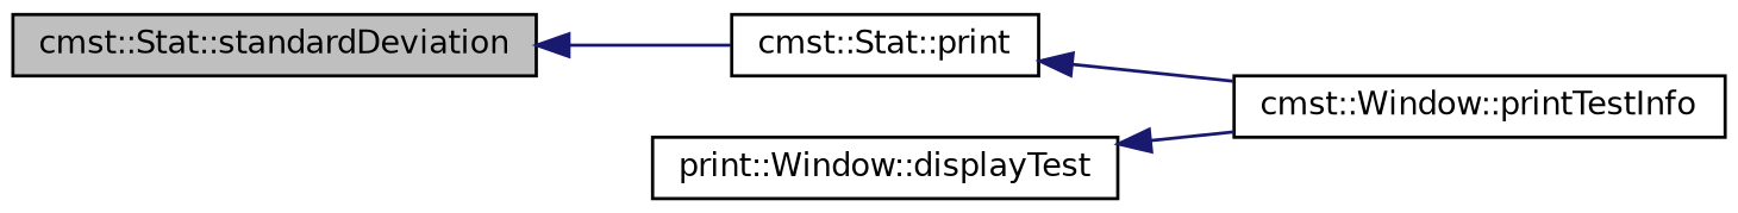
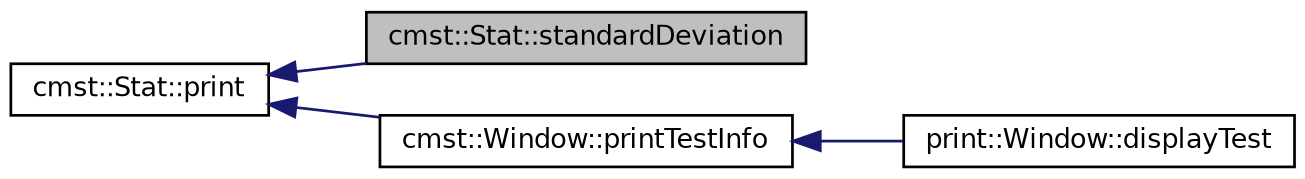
  digraph {
    rankdir=LR
    node [color=black fillcolor=white fontname=Helvetica fontsize=10 shape=record style=filled]
    edge [color=midnightblue dir=back fontname=Helvetica fontsize=10 labelfontname=Helvetica labelfontsize=10 style=solid]
    n1 [fillcolor=grey75 fontcolor=black height=0.2 label="cmst::Stat::standardDeviation" width=0.4]
    n2 [height=0.2 label="cmst::Stat::print" width=0.4]
    n3 [height=0.2 label="cmst::Window::printTestInfo" width=0.4]
    n4 [height=0.2 label="print::Window::displayTest" width=0.4]
-   n1 -> n2
+   n2 -> n1
    n2 -> n3
-   n4 -> n3
+   n3 -> n4
  }
